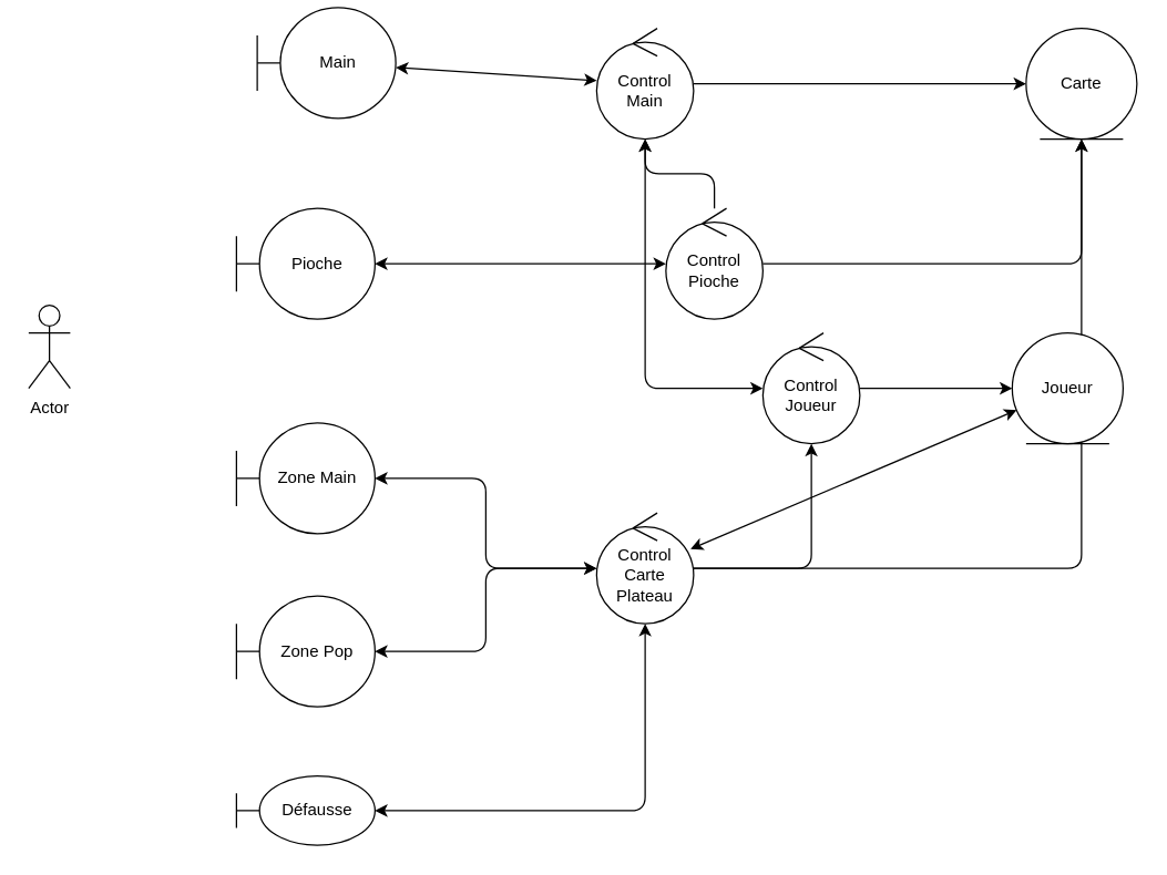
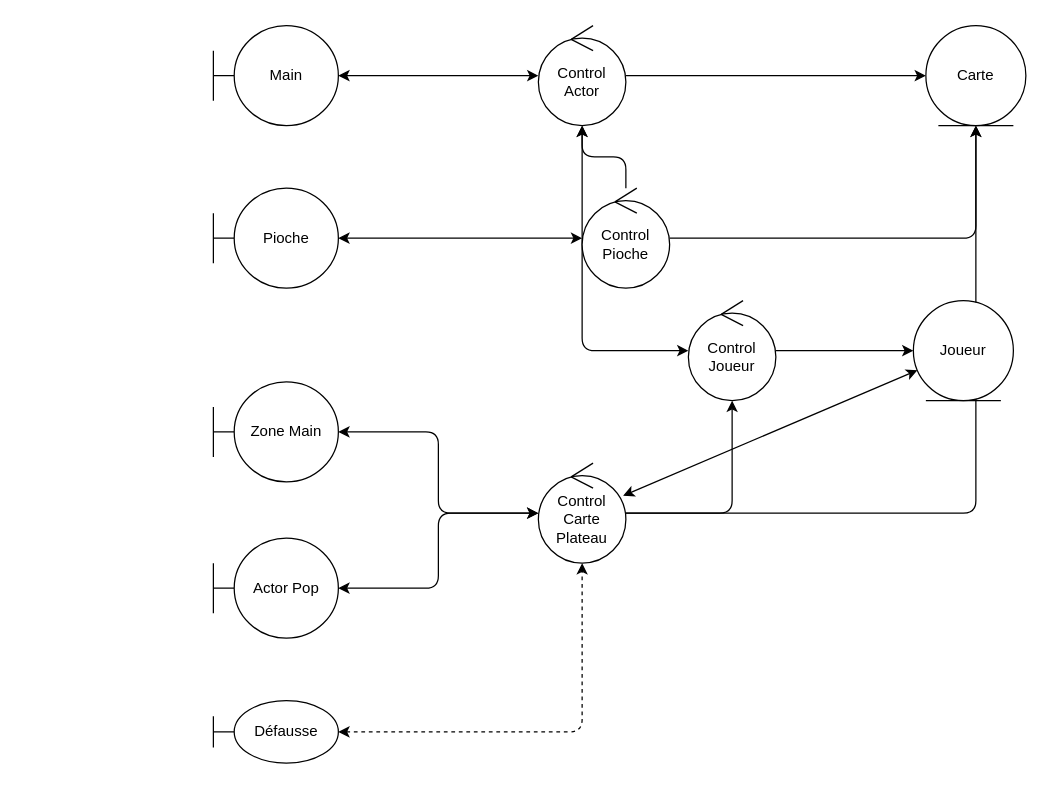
  <mxCell id="0" />
  <mxCell id="1" parent="0" />
- <mxCell id="2" value="Actor" style="shape=umlActor;verticalLabelPosition=bottom;verticalAlign=top;html=1;outlineConnect=0;" parent="1" vertex="1"><mxGeometry x="20" y="220" width="30" height="60" as="geometry" /></mxCell>
  <mxCell id="3" style="edgeStyle=none;html=1;startArrow=classic;startFill=1;" edge="1" parent="1" source="4" target="22"><mxGeometry relative="1" as="geometry" /></mxCell>
- <mxCell id="4" value="Main" style="shape=umlBoundary;whiteSpace=wrap;html=1;" parent="1" vertex="1"><mxGeometry x="185" y="5" width="100" height="80" as="geometry" /></mxCell>
+ <mxCell id="4" value="Main" style="shape=umlBoundary;whiteSpace=wrap;html=1;" parent="1" vertex="1"><mxGeometry x="170" y="20" width="100" height="80" as="geometry" /></mxCell>
  <mxCell id="5" style="edgeStyle=none;html=1;startArrow=classic;startFill=1;" edge="1" parent="1" source="6" target="26"><mxGeometry relative="1" as="geometry" /></mxCell>
  <mxCell id="6" value="Pioche" style="shape=umlBoundary;whiteSpace=wrap;html=1;" parent="1" vertex="1"><mxGeometry x="170" y="150" width="100" height="80" as="geometry" /></mxCell>
  <mxCell id="7" style="edgeStyle=orthogonalEdgeStyle;html=1;startArrow=classic;startFill=1;" edge="1" parent="1" source="8" target="16"><mxGeometry relative="1" as="geometry" /></mxCell>
  <mxCell id="8" value="Zone Main" style="shape=umlBoundary;whiteSpace=wrap;html=1;" parent="1" vertex="1"><mxGeometry x="170" y="305" width="100" height="80" as="geometry" /></mxCell>
  <mxCell id="9" style="edgeStyle=orthogonalEdgeStyle;html=1;startArrow=classic;startFill=1;" edge="1" parent="1" source="10" target="16"><mxGeometry relative="1" as="geometry" /></mxCell>
- <mxCell id="10" value="Zone Pop" style="shape=umlBoundary;whiteSpace=wrap;html=1;" vertex="1" parent="1"><mxGeometry x="170" y="430" width="100" height="80" as="geometry" /></mxCell>
- <mxCell id="11" style="edgeStyle=orthogonalEdgeStyle;html=1;startArrow=classic;startFill=1;" edge="1" parent="1" source="12" target="16"><mxGeometry relative="1" as="geometry" /></mxCell>
+ <mxCell id="10" value="Actor Pop" style="shape=umlBoundary;whiteSpace=wrap;html=1;" vertex="1" parent="1"><mxGeometry x="170" y="430" width="100" height="80" as="geometry" /></mxCell>
+ <mxCell id="11" style="edgeStyle=orthogonalEdgeStyle;html=1;startArrow=classic;startFill=1;dashed=1;" edge="1" parent="1" source="12" target="16"><mxGeometry relative="1" as="geometry" /></mxCell>
  <mxCell id="12" value="Défausse" style="shape=umlBoundary;whiteSpace=wrap;html=1;" vertex="1" parent="1"><mxGeometry x="170" y="560" width="100" height="50" as="geometry" /></mxCell>
  <mxCell id="13" style="edgeStyle=orthogonalEdgeStyle;html=1;" edge="1" parent="1" source="16" target="19"><mxGeometry relative="1" as="geometry" /></mxCell>
  <mxCell id="14" style="edgeStyle=none;html=1;startArrow=classic;startFill=1;" edge="1" parent="1" source="16" target="20"><mxGeometry relative="1" as="geometry" /></mxCell>
  <mxCell id="15" style="edgeStyle=orthogonalEdgeStyle;html=1;" edge="1" parent="1" source="16" target="23"><mxGeometry relative="1" as="geometry" /></mxCell>
  <mxCell id="16" value="Control Carte Plateau" style="ellipse;shape=umlControl;whiteSpace=wrap;html=1;" vertex="1" parent="1"><mxGeometry x="430" y="370" width="70" height="80" as="geometry" /></mxCell>
  <mxCell id="17" style="edgeStyle=none;html=1;entryX=0;entryY=0.5;entryDx=0;entryDy=0;" edge="1" parent="1" source="19" target="20"><mxGeometry relative="1" as="geometry" /></mxCell>
  <mxCell id="18" style="edgeStyle=orthogonalEdgeStyle;html=1;startArrow=classic;startFill=1;" edge="1" parent="1" source="19" target="22"><mxGeometry relative="1" as="geometry" /></mxCell>
  <mxCell id="19" value="Control Joueur" style="ellipse;shape=umlControl;whiteSpace=wrap;html=1;" vertex="1" parent="1"><mxGeometry x="550" y="240" width="70" height="80" as="geometry" /></mxCell>
  <mxCell id="20" value="Joueur" style="ellipse;shape=umlEntity;whiteSpace=wrap;html=1;" vertex="1" parent="1"><mxGeometry x="730" y="240" width="80" height="80" as="geometry" /></mxCell>
  <mxCell id="21" style="edgeStyle=none;html=1;" edge="1" parent="1" source="22" target="23"><mxGeometry relative="1" as="geometry" /></mxCell>
- <mxCell id="22" value="Control Main" style="ellipse;shape=umlControl;whiteSpace=wrap;html=1;" vertex="1" parent="1"><mxGeometry x="430" y="20" width="70" height="80" as="geometry" /></mxCell>
+ <mxCell id="22" value="Control Actor" style="ellipse;shape=umlControl;whiteSpace=wrap;html=1;" vertex="1" parent="1"><mxGeometry x="430" y="20" width="70" height="80" as="geometry" /></mxCell>
  <mxCell id="23" value="Carte" style="ellipse;shape=umlEntity;whiteSpace=wrap;html=1;" vertex="1" parent="1"><mxGeometry x="740" y="20" width="80" height="80" as="geometry" /></mxCell>
  <mxCell id="24" style="edgeStyle=orthogonalEdgeStyle;html=1;entryX=0.5;entryY=1;entryDx=0;entryDy=0;" edge="1" parent="1" source="26" target="23"><mxGeometry relative="1" as="geometry" /></mxCell>
  <mxCell id="25" style="edgeStyle=orthogonalEdgeStyle;html=1;" edge="1" parent="1" source="26" target="22"><mxGeometry relative="1" as="geometry" /></mxCell>
- <mxCell id="26" value="Control Pioche" style="ellipse;shape=umlControl;whiteSpace=wrap;html=1;" vertex="1" parent="1"><mxGeometry x="480" y="150" width="70" height="80" as="geometry" /></mxCell>
+ <mxCell id="26" value="Control Pioche" style="ellipse;shape=umlControl;whiteSpace=wrap;html=1;" vertex="1" parent="1"><mxGeometry x="465" y="150" width="70" height="80" as="geometry" /></mxCell>
